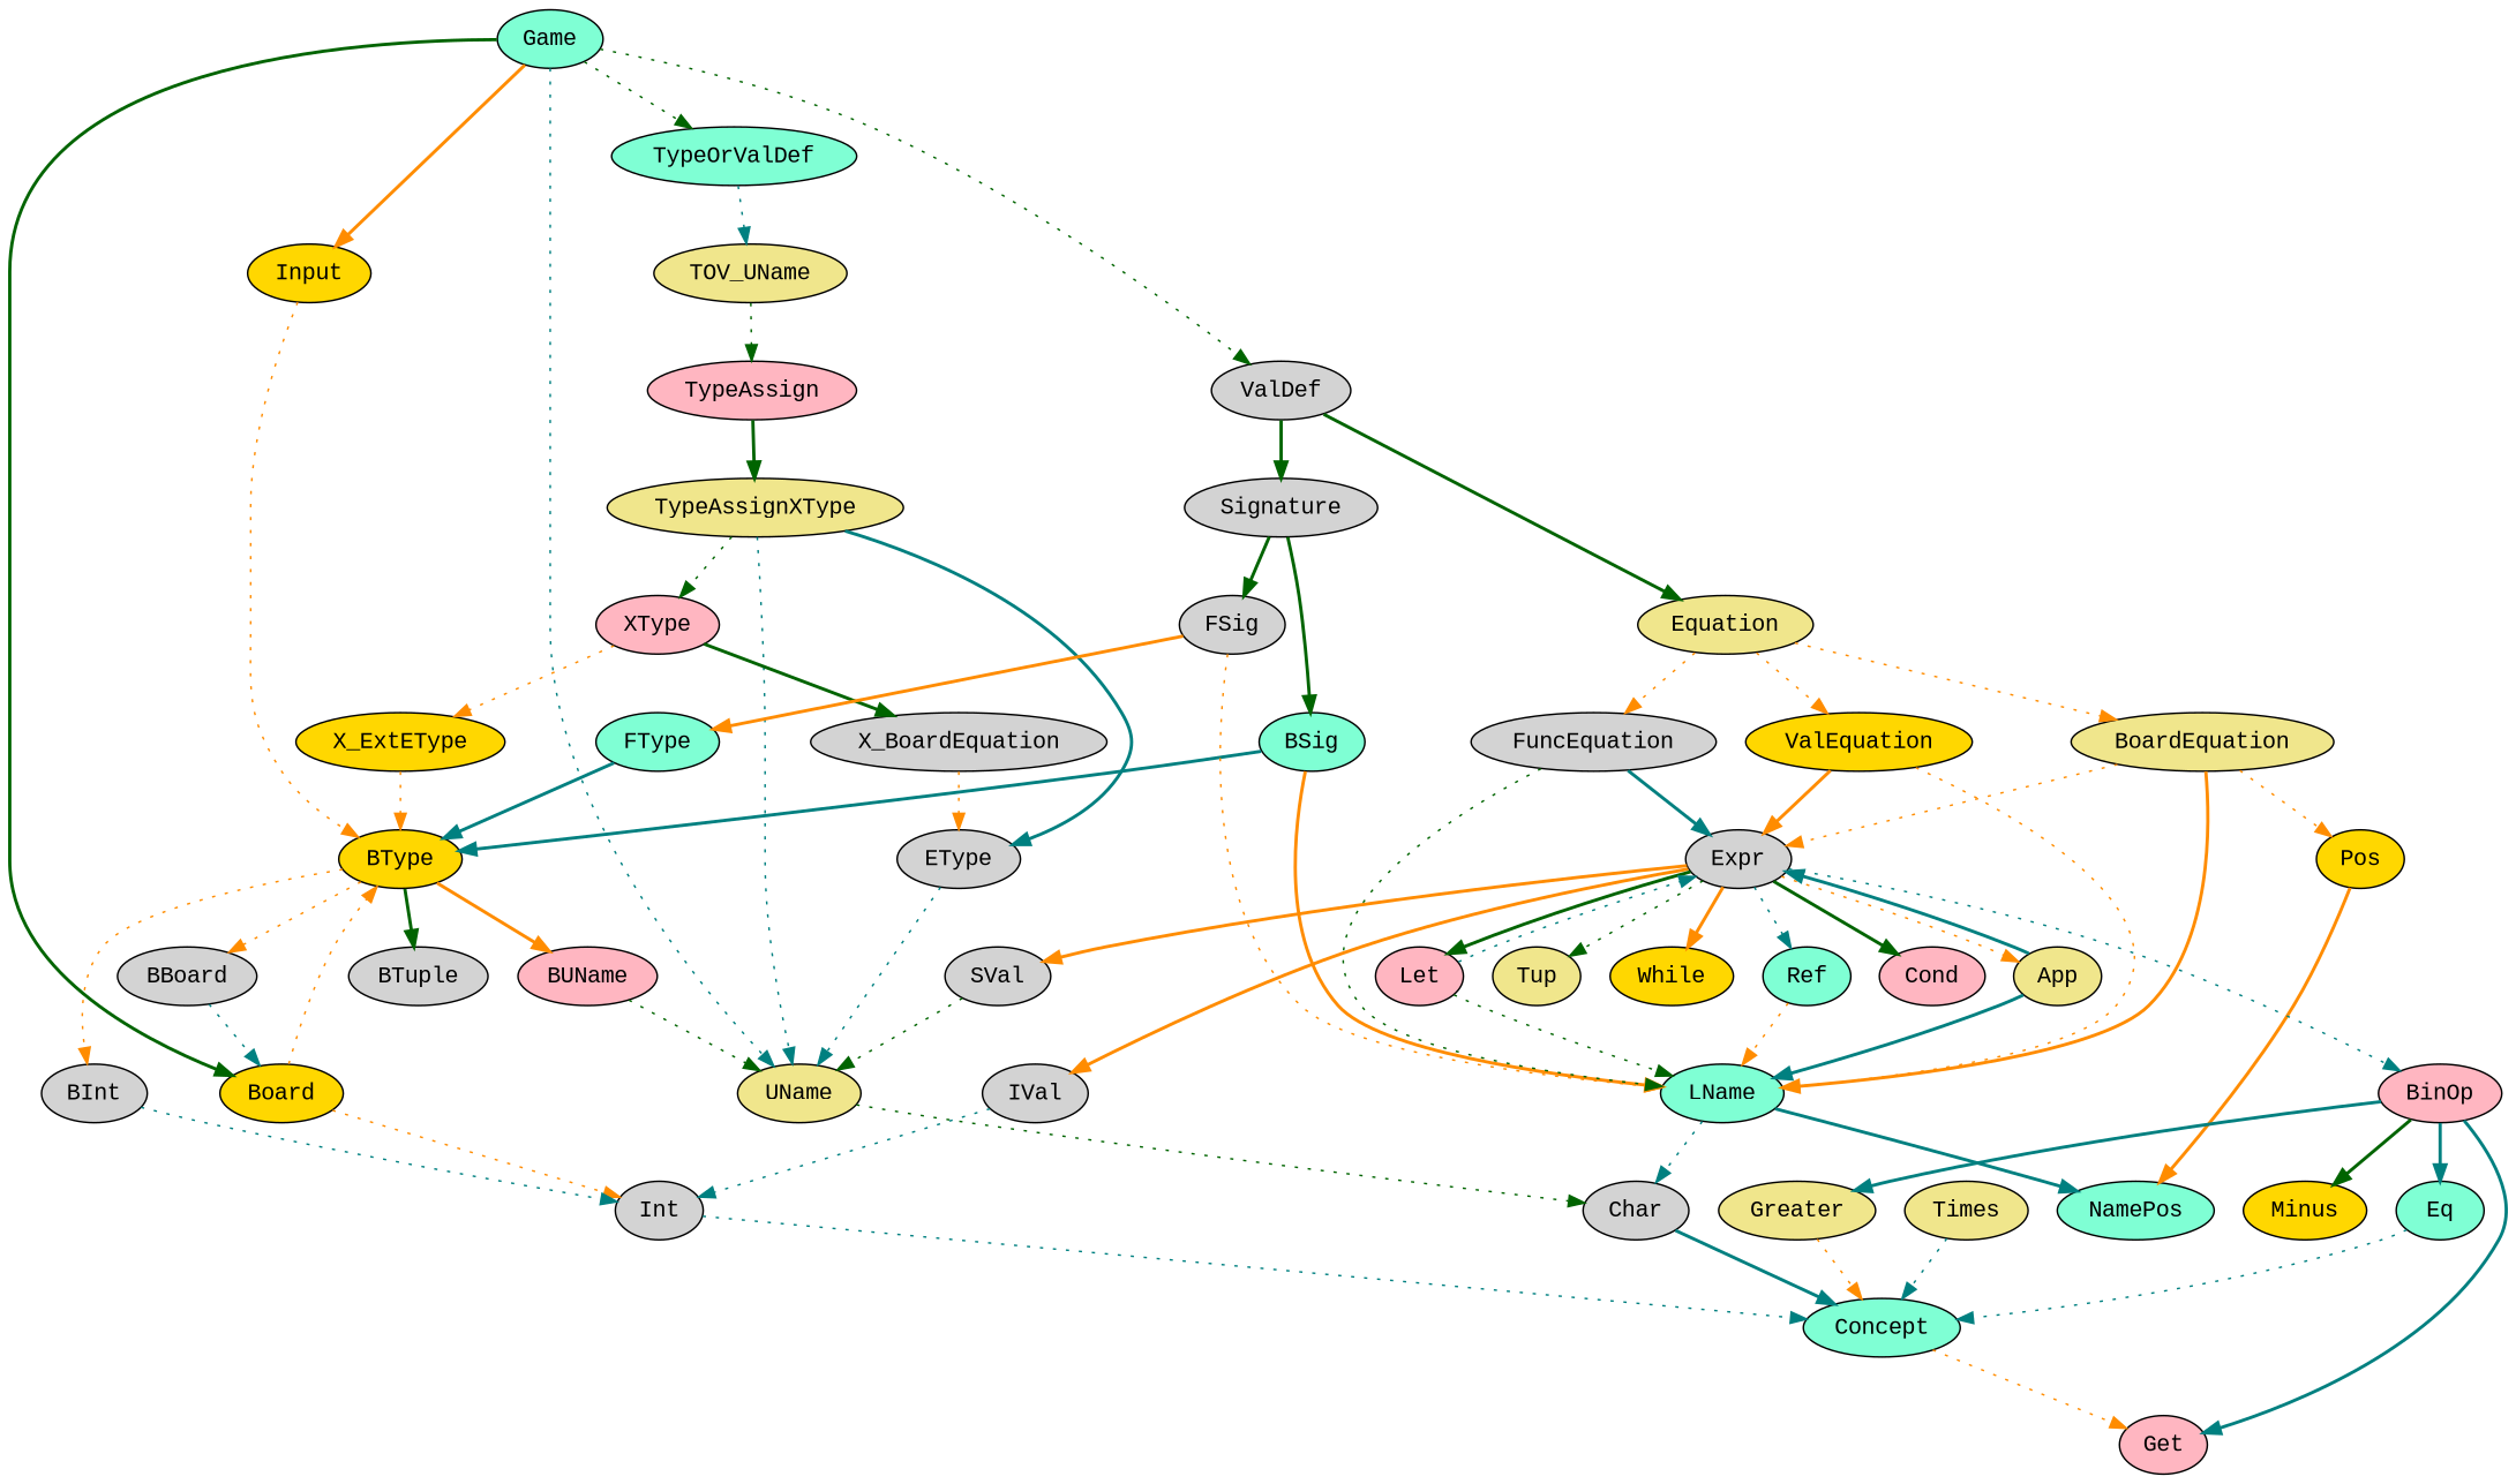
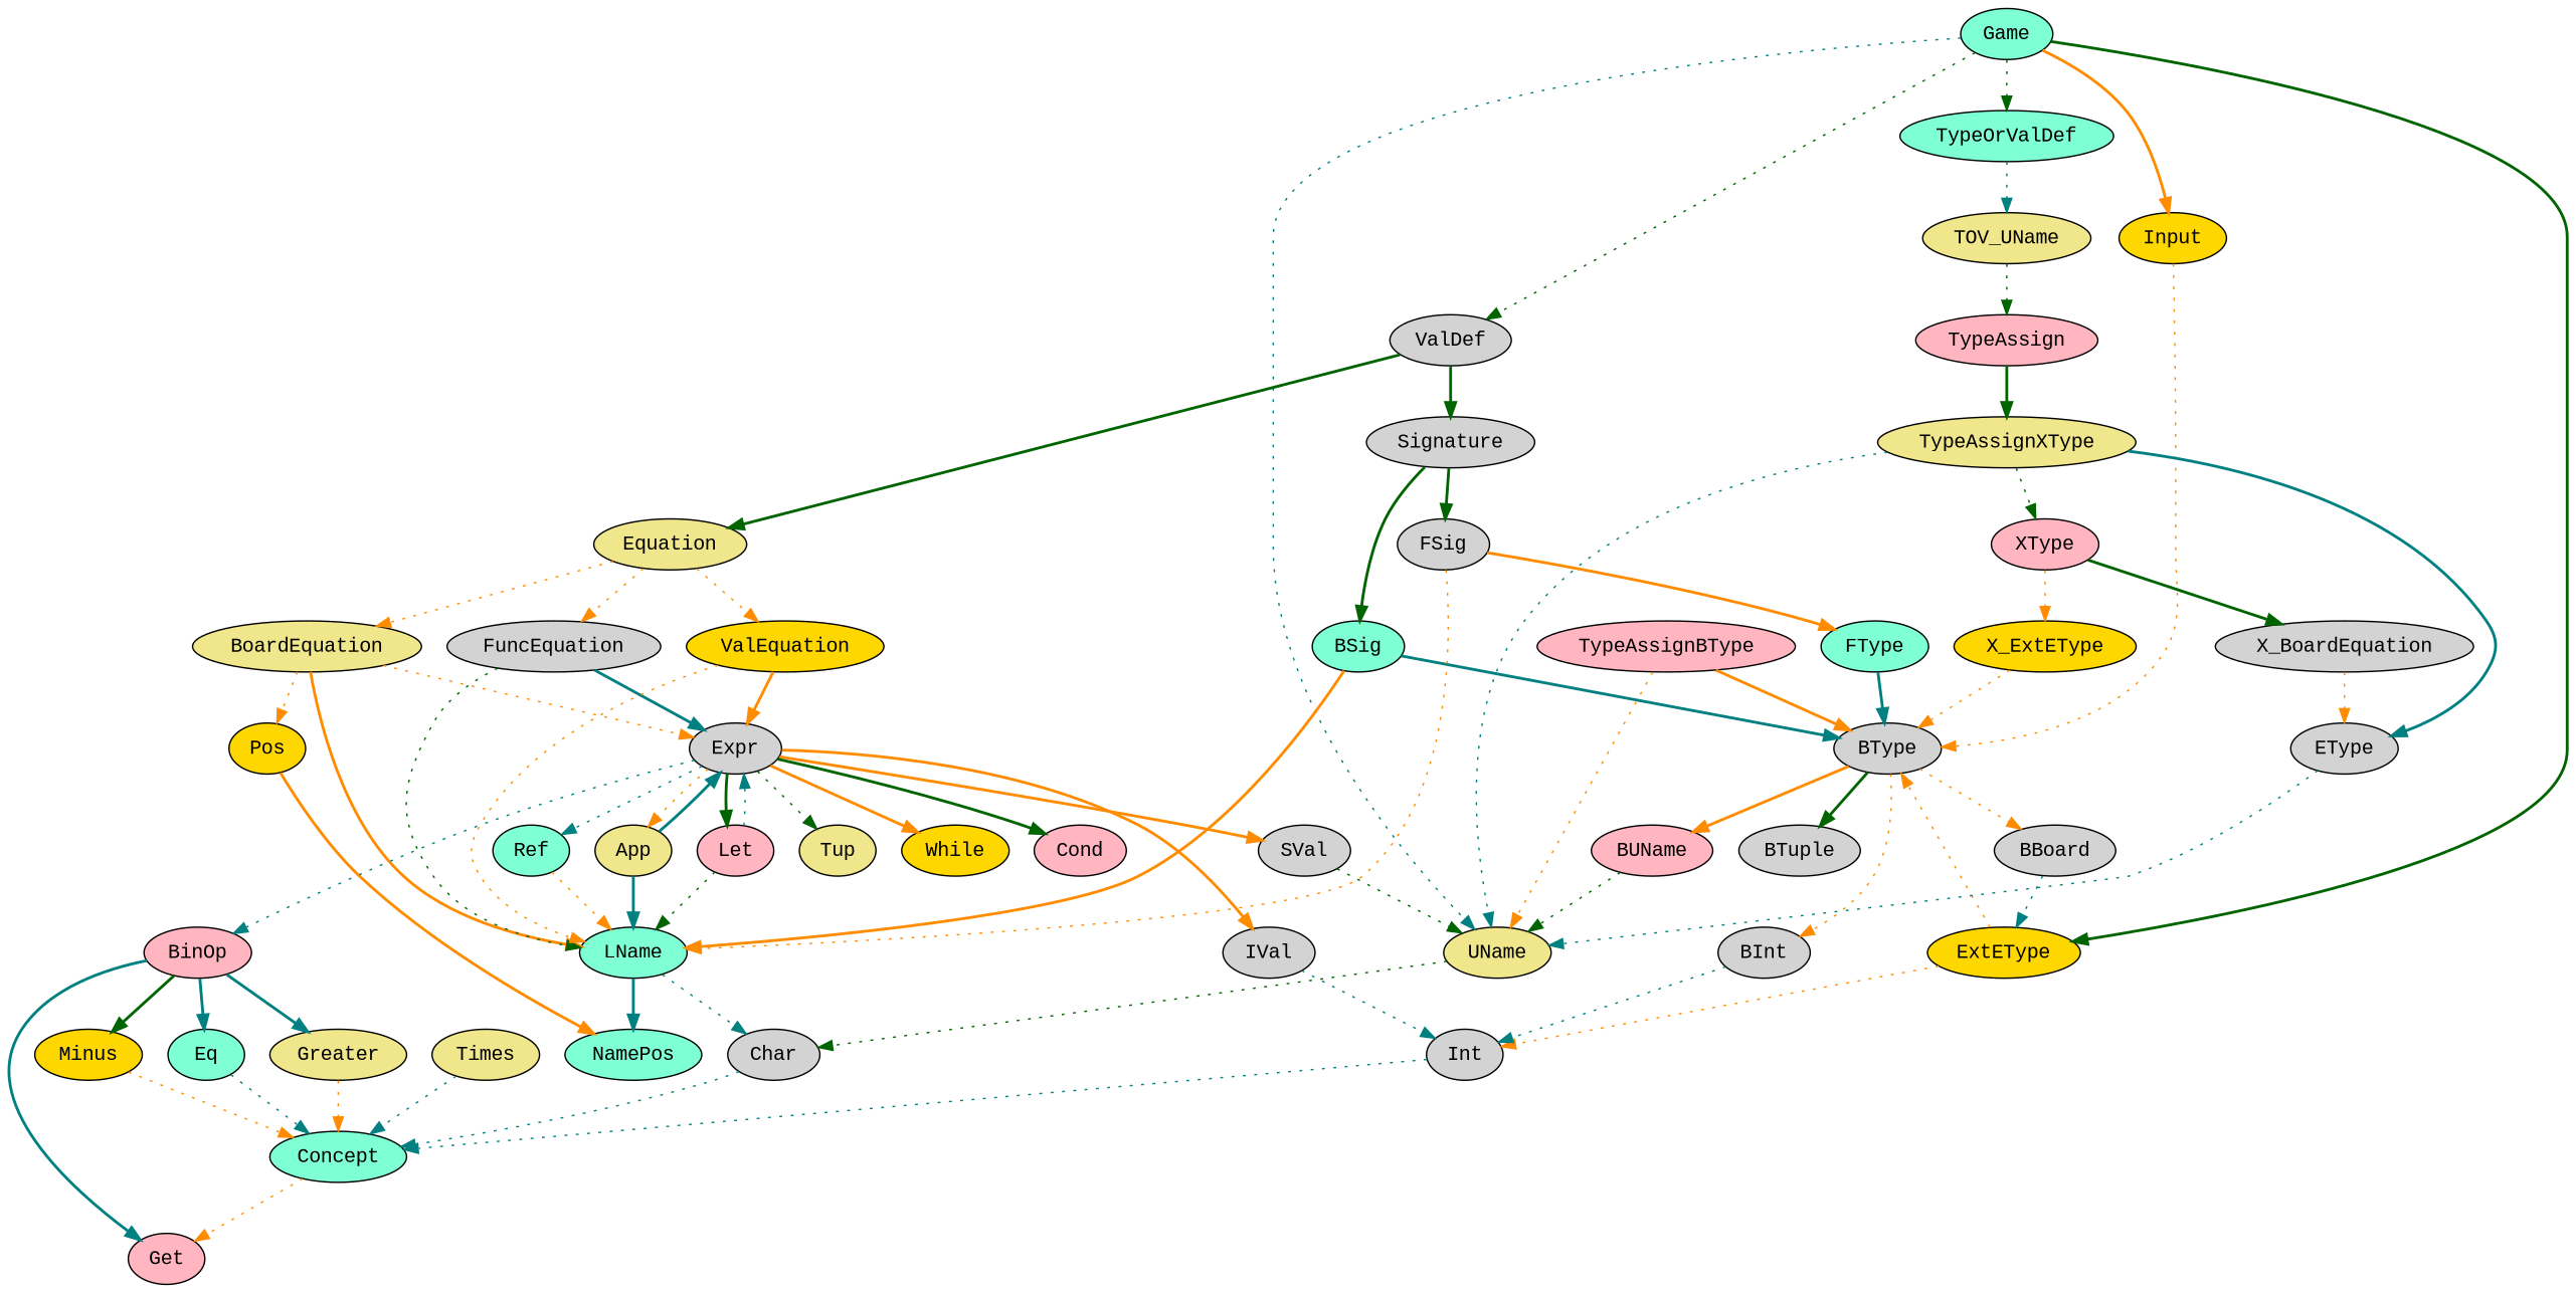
  strict digraph {
    fontname="Liberation Mono"
    node [fillcolor=lightgrey fontname="Liberation Mono" style=filled]
    edge [color=darkorange fontname="Liberation Mono" style=dotted]
    n1 [fillcolor=aquamarine label=Game]
    n2 [fillcolor=khaki label=UName]
    n3 [fillcolor=aquamarine label=TypeOrValDef]
-   n4 [fillcolor=gold label=Board]
+   n4 [fillcolor=gold label=ExtEType]
    n5 [fillcolor=gold label=Input]
    n6 [label=ValDef]
    n7 [label=Char]
    n8 [fillcolor=khaki label=TOV_UName]
-   n9 [fillcolor=gold label=BType]
+   n9 [label=BType]
    n10 [label=Int]
    n11 [label=Signature]
    n12 [fillcolor=khaki label=Equation]
    n13 [fillcolor=aquamarine label=Concept]
    n14 [fillcolor=lightpink label=Get]
    n15 [fillcolor=lightpink label=TypeAssign]
    n16 [fillcolor=khaki label=TypeAssignXType]
    n17 [fillcolor=lightpink label=XType]
    n18 [label=EType]
+   n19 [fillcolor=lightpink label=TypeAssignBType]
    n20 [label=X_BoardEquation]
    n21 [fillcolor=gold label=X_ExtEType]
    n22 [fillcolor=lightpink label=BUName]
    n23 [label=BTuple]
    n24 [label=BInt]
    n25 [label=BBoard]
    n26 [fillcolor=aquamarine label=BSig]
    n27 [label=FSig]
    n28 [fillcolor=khaki label=BoardEquation]
    n29 [label=FuncEquation]
    n30 [fillcolor=gold label=ValEquation]
    n31 [fillcolor=aquamarine label=LName]
    n32 [fillcolor=aquamarine label=FType]
    n33 [fillcolor=aquamarine label=NamePos]
    n34 [fillcolor=gold label=Pos]
    n35 [label=Expr]
    n36 [label=SVal]
    n37 [fillcolor=lightpink label=Cond]
    n38 [fillcolor=lightpink label=BinOp]
    n39 [fillcolor=aquamarine label=Ref]
    n40 [label=IVal]
    n41 [fillcolor=khaki label=App]
    n42 [fillcolor=lightpink label=Let]
    n43 [fillcolor=khaki label=Tup]
    n44 [fillcolor=gold label=While]
    n45 [fillcolor=aquamarine label=Eq]
    n46 [fillcolor=khaki label=Greater]
    n47 [fillcolor=gold label=Minus]
    n48 [fillcolor=khaki label=Times]
    n1 -> n2 [color=teal]
    n1 -> n3 [color=darkgreen]
    n1 -> n4 [color=darkgreen style=bold]
    n1 -> n5 [style=bold]
    n1 -> n6 [color=darkgreen]
    n2 -> n7 [color=darkgreen]
    n3 -> n8 [color=teal]
    n4 -> n9
    n4 -> n10
    n5 -> n9
    n6 -> n11 [color=darkgreen style=bold]
    n6 -> n12 [color=darkgreen style=bold]
-   n7 -> n13 [color=teal style=bold]
+   n7 -> n13 [color=teal]
    n8 -> n15 [color=darkgreen]
    n9 -> n22 [style=bold]
    n9 -> n23 [color=darkgreen style=bold]
    n9 -> n24
    n9 -> n25
    n10 -> n13 [color=teal]
    n11 -> n26 [color=darkgreen style=bold]
    n11 -> n27 [color=darkgreen style=bold]
    n12 -> n28
    n12 -> n29
    n12 -> n30
    n13 -> n14
    n15 -> n16 [color=darkgreen style=bold]
    n16 -> n2 [color=teal]
    n16 -> n17 [color=darkgreen]
    n16 -> n18 [color=teal style=bold]
    n17 -> n20 [color=darkgreen style=bold]
    n17 -> n21
    n18 -> n2 [color=teal]
+   n19 -> n2
+   n19 -> n9 [style=bold]
    n20 -> n18
    n21 -> n9
    n22 -> n2 [color=darkgreen]
    n24 -> n10 [color=teal]
    n25 -> n4 [color=teal]
    n26 -> n9 [color=teal style=bold]
    n26 -> n31 [style=bold]
    n27 -> n31
    n27 -> n32 [style=bold]
    n28 -> n31 [style=bold]
    n28 -> n34
    n28 -> n35
    n29 -> n31 [color=darkgreen]
    n29 -> n35 [color=teal style=bold]
    n30 -> n31
    n30 -> n35 [style=bold]
    n31 -> n7 [color=teal]
    n31 -> n33 [color=teal style=bold]
    n32 -> n9 [color=teal style=bold]
    n34 -> n33 [style=bold]
    n35 -> n36 [style=bold]
    n35 -> n37 [color=darkgreen style=bold]
    n35 -> n38 [color=teal]
    n35 -> n39 [color=teal]
    n35 -> n40 [style=bold]
    n35 -> n41
    n35 -> n42 [color=darkgreen style=bold]
    n35 -> n43 [color=darkgreen]
    n35 -> n44 [style=bold]
    n36 -> n2 [color=darkgreen]
    n38 -> n14 [color=teal style=bold]
    n38 -> n45 [color=teal style=bold]
    n38 -> n46 [color=teal style=bold]
    n38 -> n47 [color=darkgreen style=bold]
    n39 -> n31
    n40 -> n10 [color=teal]
    n41 -> n31 [color=teal style=bold]
    n41 -> n35 [color=teal style=bold]
    n42 -> n31 [color=darkgreen]
    n42 -> n35 [color=teal]
    n45 -> n13 [color=teal]
    n46 -> n13
+   n47 -> n13
    n48 -> n13 [color=teal]
  }
